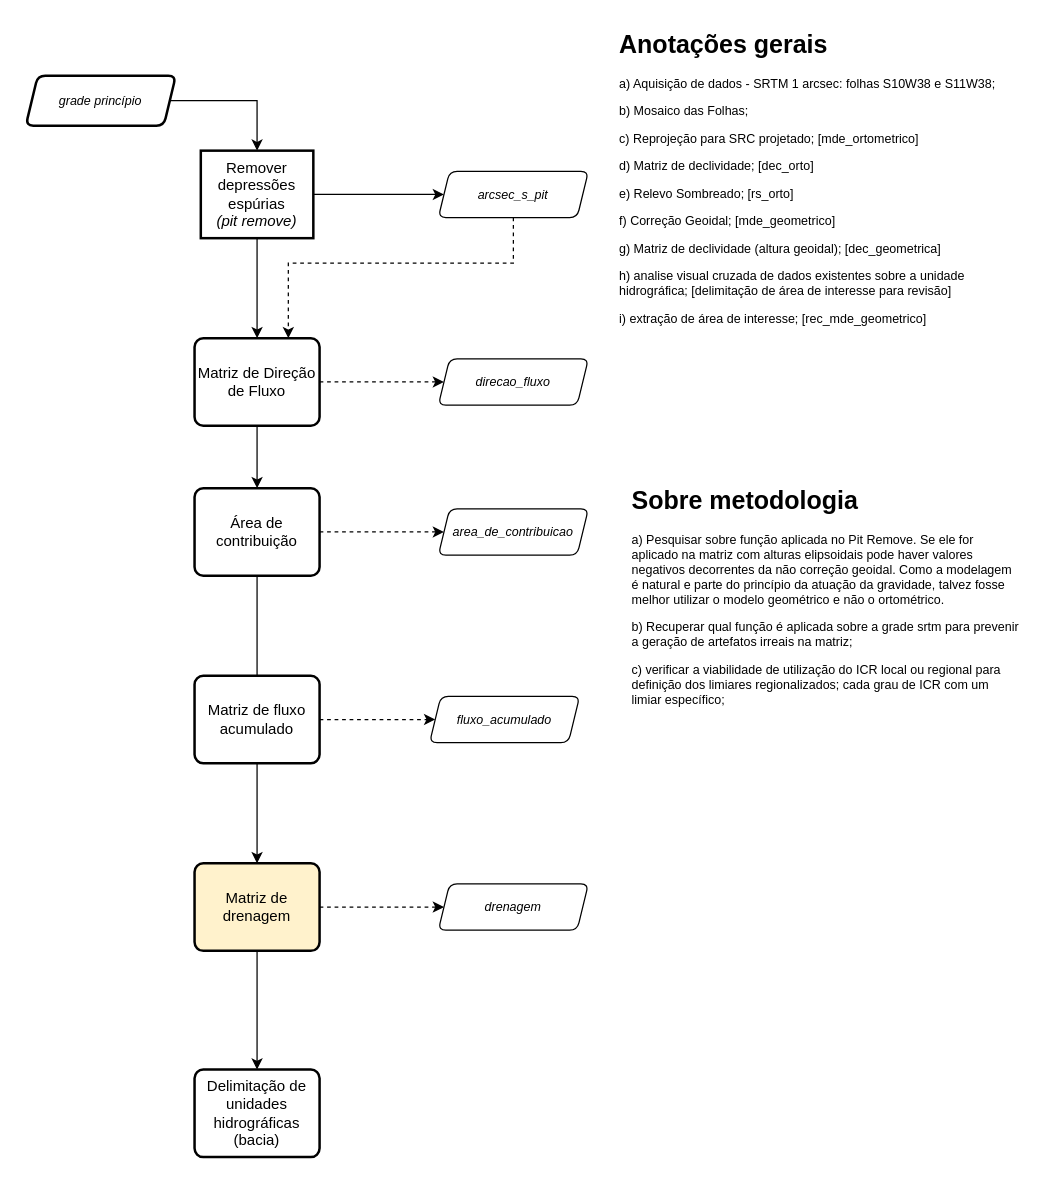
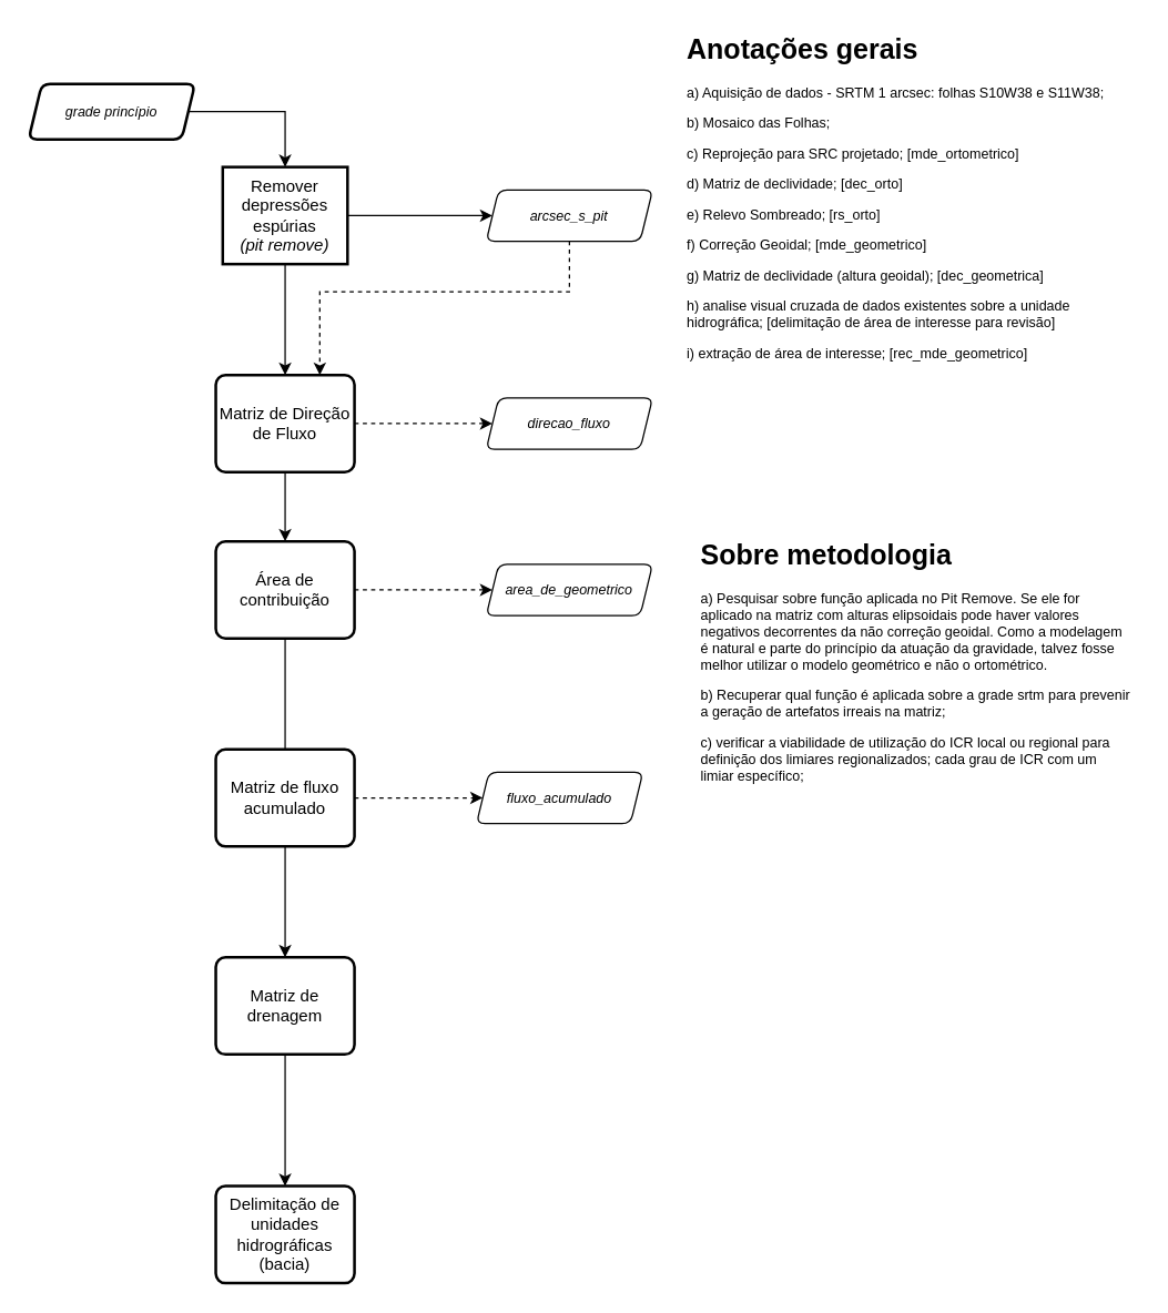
  <mxCell id="0" />
  <mxCell id="1" parent="0" />
  <mxCell id="2" style="edgeStyle=orthogonalEdgeStyle;rounded=0;orthogonalLoop=1;jettySize=auto;html=1;entryX=0.5;entryY=0;entryDx=0;entryDy=0;" edge="1" parent="1" source="3" target="6"><mxGeometry relative="1" as="geometry" /></mxCell>
  <mxCell id="3" value="grade princípio" style="verticalLabelPosition=middle;verticalAlign=middle;html=1;strokeWidth=2;shape=parallelogram;perimeter=parallelogramPerimeter;whiteSpace=wrap;rounded=1;arcSize=12;size=0.08;labelPosition=center;align=center;fontStyle=2;fontSize=10;" vertex="1" parent="1"><mxGeometry x="20" y="60" width="120" height="40" as="geometry" /></mxCell>
  <mxCell id="4" value="" style="edgeStyle=orthogonalEdgeStyle;rounded=0;orthogonalLoop=1;jettySize=auto;html=1;" edge="1" parent="1" source="6" target="9"><mxGeometry relative="1" as="geometry" /></mxCell>
  <mxCell id="5" value="" style="edgeStyle=orthogonalEdgeStyle;rounded=0;orthogonalLoop=1;jettySize=auto;html=1;entryX=0;entryY=0.5;entryDx=0;entryDy=0;" edge="1" parent="1" source="6" target="21"><mxGeometry relative="1" as="geometry"><mxPoint x="330" y="155" as="targetPoint" /></mxGeometry></mxCell>
  <mxCell id="6" value="&lt;div&gt;Remover depressões espúrias&lt;/div&gt;&lt;div&gt;&lt;i&gt;(pit remove)&lt;/i&gt;&lt;br&gt;&lt;/div&gt;" style="whiteSpace=wrap;html=1;absoluteArcSize=1;arcSize=14;strokeWidth=2;rounded=0;" vertex="1" parent="1"><mxGeometry x="160" y="120" width="90" height="70" as="geometry" /></mxCell>
  <mxCell id="7" value="" style="edgeStyle=orthogonalEdgeStyle;rounded=0;orthogonalLoop=1;jettySize=auto;html=1;" edge="1" parent="1" source="9" target="12"><mxGeometry relative="1" as="geometry" /></mxCell>
  <mxCell id="8" style="edgeStyle=orthogonalEdgeStyle;rounded=0;orthogonalLoop=1;jettySize=auto;html=1;dashed=1;" edge="1" parent="1" source="9" target="22"><mxGeometry relative="1" as="geometry" /></mxCell>
  <mxCell id="9" value="Matriz de Direção de Fluxo" style="rounded=1;whiteSpace=wrap;html=1;absoluteArcSize=1;arcSize=14;strokeWidth=2;" vertex="1" parent="1"><mxGeometry x="155" y="270" width="100" height="70" as="geometry" /></mxCell>
  <mxCell id="10" value="" style="edgeStyle=orthogonalEdgeStyle;rounded=0;orthogonalLoop=1;jettySize=auto;html=1;endArrow=none;" edge="1" parent="1" source="12" target="15"><mxGeometry relative="1" as="geometry" /></mxCell>
  <mxCell id="11" style="edgeStyle=orthogonalEdgeStyle;rounded=0;orthogonalLoop=1;jettySize=auto;html=1;entryX=0;entryY=0.5;entryDx=0;entryDy=0;dashed=1;fontSize=10;" edge="1" parent="1" source="12" target="23"><mxGeometry relative="1" as="geometry" /></mxCell>
  <mxCell id="12" value="Área de contribuição" style="rounded=1;whiteSpace=wrap;html=1;absoluteArcSize=1;arcSize=14;strokeWidth=2;" vertex="1" parent="1"><mxGeometry x="155" y="390" width="100" height="70" as="geometry" /></mxCell>
  <mxCell id="13" value="" style="edgeStyle=orthogonalEdgeStyle;rounded=0;orthogonalLoop=1;jettySize=auto;html=1;" edge="1" parent="1" source="15" target="18"><mxGeometry relative="1" as="geometry" /></mxCell>
  <mxCell id="14" style="edgeStyle=orthogonalEdgeStyle;rounded=0;orthogonalLoop=1;jettySize=auto;html=1;entryX=0;entryY=0.5;entryDx=0;entryDy=0;dashed=1;fontSize=10;" edge="1" parent="1" source="15" target="24"><mxGeometry relative="1" as="geometry" /></mxCell>
  <mxCell id="15" value="Matriz de fluxo acumulado" style="rounded=1;whiteSpace=wrap;html=1;absoluteArcSize=1;arcSize=14;strokeWidth=2;" vertex="1" parent="1"><mxGeometry x="155" y="540" width="100" height="70" as="geometry" /></mxCell>
  <mxCell id="16" value="" style="edgeStyle=orthogonalEdgeStyle;rounded=0;orthogonalLoop=1;jettySize=auto;html=1;" edge="1" parent="1" source="18" target="19"><mxGeometry relative="1" as="geometry" /></mxCell>
- <mxCell id="17" style="edgeStyle=orthogonalEdgeStyle;rounded=0;orthogonalLoop=1;jettySize=auto;html=1;entryX=0;entryY=0.5;entryDx=0;entryDy=0;dashed=1;fontSize=10;" edge="1" parent="1" source="18" target="25"><mxGeometry relative="1" as="geometry" /></mxCell>
- <mxCell id="18" value="Matriz de drenagem" style="rounded=1;whiteSpace=wrap;html=1;absoluteArcSize=1;arcSize=14;strokeWidth=2;fillColor=#fff2cc;" vertex="1" parent="1"><mxGeometry x="155" y="690" width="100" height="70" as="geometry" /></mxCell>
+ <mxCell id="18" value="Matriz de drenagem" style="rounded=1;whiteSpace=wrap;html=1;absoluteArcSize=1;arcSize=14;strokeWidth=2;" vertex="1" parent="1"><mxGeometry x="155" y="690" width="100" height="70" as="geometry" /></mxCell>
  <mxCell id="19" value="Delimitação de unidades hidrográficas (bacia)" style="rounded=1;whiteSpace=wrap;html=1;absoluteArcSize=1;arcSize=14;strokeWidth=2;" vertex="1" parent="1"><mxGeometry x="155" y="855" width="100" height="70" as="geometry" /></mxCell>
  <mxCell id="20" style="edgeStyle=orthogonalEdgeStyle;rounded=0;orthogonalLoop=1;jettySize=auto;html=1;entryX=0.75;entryY=0;entryDx=0;entryDy=0;dashed=1;" edge="1" parent="1" source="21" target="9"><mxGeometry relative="1" as="geometry"><Array as="points"><mxPoint x="410" y="210" /><mxPoint x="230" y="210" /></Array></mxGeometry></mxCell>
  <mxCell id="21" value="&lt;font style=&quot;font-size: 10px&quot;&gt;&lt;i&gt;arcsec_s_pit&lt;/i&gt;&lt;/font&gt;" style="verticalLabelPosition=middle;verticalAlign=middle;html=1;strokeWidth=1;shape=parallelogram;perimeter=parallelogramPerimeter;whiteSpace=wrap;rounded=1;arcSize=12;size=0.075;shadow=0;comic=0;labelPosition=center;align=center;" vertex="1" parent="1"><mxGeometry x="350" y="136.5" width="120" height="37" as="geometry" /></mxCell>
  <mxCell id="22" value="direcao_fluxo" style="verticalLabelPosition=middle;verticalAlign=middle;html=1;strokeWidth=1;shape=parallelogram;perimeter=parallelogramPerimeter;whiteSpace=wrap;rounded=1;arcSize=12;size=0.075;shadow=0;comic=0;labelPosition=center;align=center;fontStyle=2;fontSize=10;" vertex="1" parent="1"><mxGeometry x="350" y="286.5" width="120" height="37" as="geometry" /></mxCell>
- <mxCell id="23" value="area_de_contribuicao" style="verticalLabelPosition=middle;verticalAlign=middle;html=1;strokeWidth=1;shape=parallelogram;perimeter=parallelogramPerimeter;whiteSpace=wrap;rounded=1;arcSize=12;size=0.075;shadow=0;comic=0;labelPosition=center;align=center;fontStyle=2;fontSize=10;" vertex="1" parent="1"><mxGeometry x="350" y="406.5" width="120" height="37" as="geometry" /></mxCell>
+ <mxCell id="23" value="area_de_geometrico" style="verticalLabelPosition=middle;verticalAlign=middle;html=1;strokeWidth=1;shape=parallelogram;perimeter=parallelogramPerimeter;whiteSpace=wrap;rounded=1;arcSize=12;size=0.075;shadow=0;comic=0;labelPosition=center;align=center;fontStyle=2;fontSize=10;" vertex="1" parent="1"><mxGeometry x="350" y="406.5" width="120" height="37" as="geometry" /></mxCell>
  <mxCell id="24" value="fluxo_acumulado" style="verticalLabelPosition=middle;verticalAlign=middle;html=1;strokeWidth=1;shape=parallelogram;perimeter=parallelogramPerimeter;whiteSpace=wrap;rounded=1;arcSize=12;size=0.075;shadow=0;comic=0;labelPosition=center;align=center;fontStyle=2;fontSize=10;" vertex="1" parent="1"><mxGeometry x="343" y="556.5" width="120" height="37" as="geometry" /></mxCell>
- <mxCell id="25" value="drenagem" style="verticalLabelPosition=middle;verticalAlign=middle;html=1;strokeWidth=1;shape=parallelogram;perimeter=parallelogramPerimeter;whiteSpace=wrap;rounded=1;arcSize=12;size=0.075;shadow=0;comic=0;labelPosition=center;align=center;fontStyle=2;fontSize=10;" vertex="1" parent="1"><mxGeometry x="350" y="706.5" width="120" height="37" as="geometry" /></mxCell>
  <mxCell id="26" value="&lt;h1&gt;Anotações gerais&lt;br&gt;&lt;/h1&gt;&lt;p&gt;a) Aquisição de dados - SRTM 1 arcsec: folhas S10W38 e S11W38;&lt;br&gt;&lt;/p&gt;&lt;p&gt;b) Mosaico das Folhas;&lt;/p&gt;&lt;p&gt;c) Reprojeção para SRC projetado; [mde_ortometrico]&lt;br&gt;&lt;/p&gt;&lt;p&gt;d) Matriz de declividade; [dec_orto]&lt;br&gt;&lt;/p&gt;&lt;p&gt;e) Relevo Sombreado; [rs_orto]&lt;/p&gt;&lt;p&gt;f) Correção Geoidal; [mde_geometrico]&lt;/p&gt;&lt;p&gt;g) Matriz de declividade (altura geoidal); [dec_geometrica]&lt;/p&gt;&lt;p&gt;h) analise visual cruzada de dados existentes sobre a unidade hidrográfica; [delimitação de área de interesse para revisão]&lt;/p&gt;&lt;p&gt;i) extração de área de interesse; [rec_mde_geometrico]&lt;br&gt;&lt;/p&gt;" style="text;html=1;strokeColor=none;fillColor=none;spacing=5;spacingTop=-20;whiteSpace=wrap;overflow=hidden;rounded=0;shadow=0;comic=0;fontSize=10;" vertex="1" parent="1"><mxGeometry x="490" y="20" width="320" height="260" as="geometry" /></mxCell>
  <mxCell id="27" value="&lt;h1&gt;Sobre metodologia&lt;br&gt;&lt;/h1&gt;&lt;p&gt;a) Pesquisar sobre função aplicada no Pit Remove. Se ele for aplicado na matriz com alturas elipsoidais pode haver valores negativos decorrentes da não correção geoidal. Como a modelagem é natural e parte do princípio da atuação da gravidade, talvez fosse melhor utilizar o modelo geométrico e não o ortométrico.&lt;br&gt;&lt;/p&gt;&lt;p&gt;b) Recuperar qual função é aplicada sobre a grade srtm para prevenir a geração de artefatos irreais na matriz;&lt;/p&gt;&lt;p&gt;c) verificar a viabilidade de utilização do ICR local ou regional para definição dos limiares regionalizados; cada grau de ICR com um limiar específico;&lt;br&gt;&lt;/p&gt;" style="text;html=1;strokeColor=none;fillColor=none;spacing=5;spacingTop=-20;whiteSpace=wrap;overflow=hidden;rounded=0;shadow=0;comic=0;fontSize=10;" vertex="1" parent="1"><mxGeometry x="500" y="385" width="320" height="260" as="geometry" /></mxCell>
